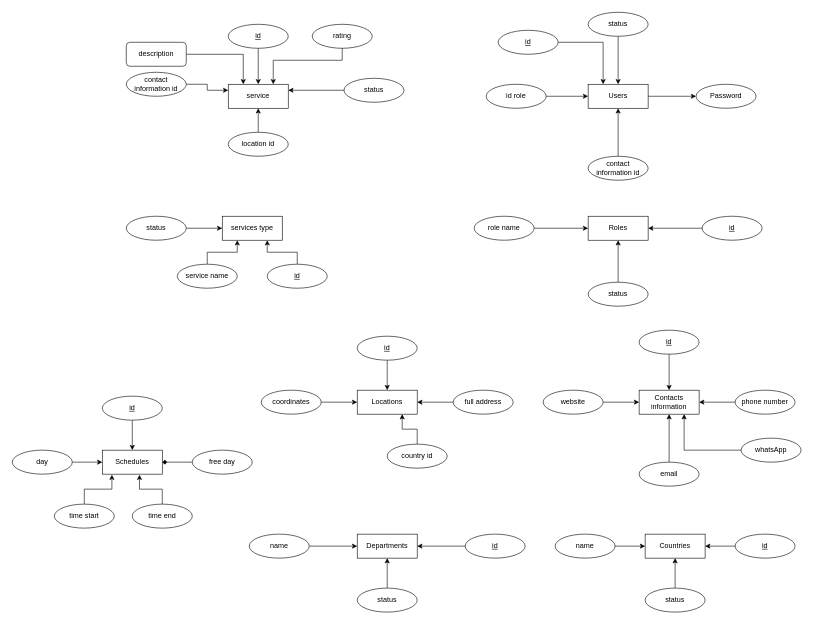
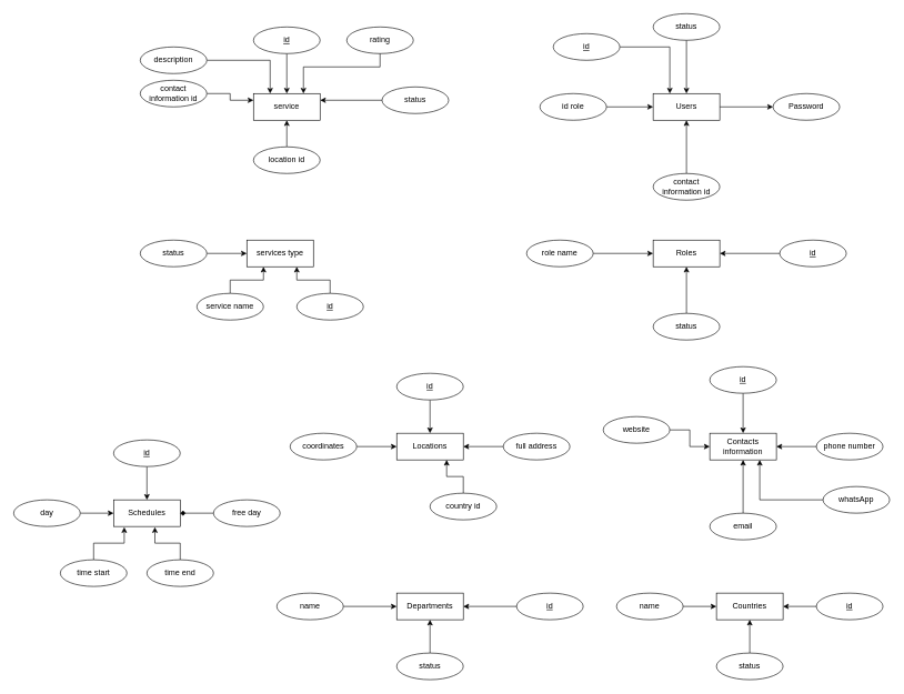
  <mxCell id="0" />
  <mxCell id="1" parent="0" />
  <mxCell id="2" value="service" style="whiteSpace=wrap;html=1;align=center;" parent="1" vertex="1"><mxGeometry x="380" y="140" width="100" height="40" as="geometry" /></mxCell>
  <mxCell id="3" value="" style="line;strokeWidth=1;rotatable=0;dashed=0;labelPosition=right;align=left;verticalAlign=middle;spacingTop=0;spacingLeft=6;points=[];portConstraint=eastwest;" parent="1" vertex="1"><mxGeometry x="420" y="240" width="80" as="geometry" /></mxCell>
  <mxCell id="4" style="edgeStyle=orthogonalEdgeStyle;rounded=0;orthogonalLoop=1;jettySize=auto;html=1;" parent="1" source="5" target="2" edge="1"><mxGeometry relative="1" as="geometry" /></mxCell>
  <mxCell id="5" value="id" style="ellipse;whiteSpace=wrap;html=1;align=center;fontStyle=4;" parent="1" vertex="1"><mxGeometry x="380" y="40" width="100" height="40" as="geometry" /></mxCell>
  <mxCell id="6" style="edgeStyle=orthogonalEdgeStyle;rounded=0;orthogonalLoop=1;jettySize=auto;html=1;entryX=0.75;entryY=0;entryDx=0;entryDy=0;exitX=0;exitY=0.5;exitDx=0;exitDy=0;" parent="1" source="7" target="2" edge="1"><mxGeometry relative="1" as="geometry"><Array as="points"><mxPoint x="570" y="100" /><mxPoint x="455" y="100" /></Array></mxGeometry></mxCell>
  <mxCell id="7" value="rating" style="ellipse;whiteSpace=wrap;html=1;align=center;" parent="1" vertex="1"><mxGeometry x="520" y="40" width="100" height="40" as="geometry" /></mxCell>
  <mxCell id="8" style="edgeStyle=orthogonalEdgeStyle;rounded=0;orthogonalLoop=1;jettySize=auto;html=1;entryX=0;entryY=0.25;entryDx=0;entryDy=0;" parent="1" source="9" target="2" edge="1"><mxGeometry relative="1" as="geometry" /></mxCell>
  <mxCell id="9" value="contact information id" style="ellipse;whiteSpace=wrap;html=1;align=center;" parent="1" vertex="1"><mxGeometry x="210" y="120" width="100" height="40" as="geometry" /></mxCell>
  <mxCell id="10" style="edgeStyle=orthogonalEdgeStyle;rounded=0;orthogonalLoop=1;jettySize=auto;html=1;entryX=0.25;entryY=0;entryDx=0;entryDy=0;" parent="1" source="11" target="2" edge="1"><mxGeometry relative="1" as="geometry" /></mxCell>
- <mxCell id="11" value="description" style="whiteSpace=wrap;html=1;align=center;rounded=1;" parent="1" vertex="1"><mxGeometry x="210" y="70" width="100" height="40" as="geometry" /></mxCell>
+ <mxCell id="11" value="description" style="ellipse;whiteSpace=wrap;html=1;align=center;" parent="1" vertex="1"><mxGeometry x="210" y="70" width="100" height="40" as="geometry" /></mxCell>
  <mxCell id="12" style="edgeStyle=orthogonalEdgeStyle;rounded=0;orthogonalLoop=1;jettySize=auto;html=1;entryX=0.25;entryY=1;entryDx=0;entryDy=0;" parent="1" source="13" target="18" edge="1"><mxGeometry relative="1" as="geometry"><mxPoint x="375" y="380" as="targetPoint" /></mxGeometry></mxCell>
  <mxCell id="13" value="service name" style="ellipse;whiteSpace=wrap;html=1;align=center;" parent="1" vertex="1"><mxGeometry x="295" y="440" width="100" height="40" as="geometry" /></mxCell>
  <mxCell id="14" style="edgeStyle=orthogonalEdgeStyle;rounded=0;orthogonalLoop=1;jettySize=auto;html=1;entryX=0.75;entryY=1;entryDx=0;entryDy=0;" parent="1" source="15" target="18" edge="1"><mxGeometry relative="1" as="geometry"><mxPoint x="475" y="380" as="targetPoint" /></mxGeometry></mxCell>
  <mxCell id="15" value="id" style="ellipse;whiteSpace=wrap;html=1;align=center;fontStyle=4;" parent="1" vertex="1"><mxGeometry x="445" y="440" width="100" height="40" as="geometry" /></mxCell>
  <mxCell id="16" style="edgeStyle=orthogonalEdgeStyle;rounded=0;orthogonalLoop=1;jettySize=auto;html=1;entryX=0.5;entryY=1;entryDx=0;entryDy=0;" parent="1" source="17" target="2" edge="1"><mxGeometry relative="1" as="geometry" /></mxCell>
  <mxCell id="17" value="location id" style="ellipse;whiteSpace=wrap;html=1;align=center;" parent="1" vertex="1"><mxGeometry x="380" y="220" width="100" height="40" as="geometry" /></mxCell>
  <mxCell id="18" value="services type" style="whiteSpace=wrap;html=1;align=center;" parent="1" vertex="1"><mxGeometry x="370" y="360" width="100" height="40" as="geometry" /></mxCell>
  <mxCell id="19" style="edgeStyle=orthogonalEdgeStyle;rounded=0;orthogonalLoop=1;jettySize=auto;html=1;entryX=1;entryY=0.25;entryDx=0;entryDy=0;" parent="1" source="20" target="2" edge="1"><mxGeometry relative="1" as="geometry" /></mxCell>
  <mxCell id="20" value="status" style="ellipse;whiteSpace=wrap;html=1;align=center;" parent="1" vertex="1"><mxGeometry x="573" y="130" width="100" height="40" as="geometry" /></mxCell>
  <mxCell id="21" style="edgeStyle=orthogonalEdgeStyle;rounded=0;orthogonalLoop=1;jettySize=auto;html=1;entryX=0;entryY=0.5;entryDx=0;entryDy=0;" parent="1" source="22" target="18" edge="1"><mxGeometry relative="1" as="geometry" /></mxCell>
  <mxCell id="22" value="status" style="ellipse;whiteSpace=wrap;html=1;align=center;" parent="1" vertex="1"><mxGeometry x="210" y="360" width="100" height="40" as="geometry" /></mxCell>
  <mxCell id="23" value="" style="edgeStyle=orthogonalEdgeStyle;rounded=0;orthogonalLoop=1;jettySize=auto;html=1;" parent="1" source="24" target="27" edge="1"><mxGeometry relative="1" as="geometry" /></mxCell>
  <mxCell id="24" value="Users" style="whiteSpace=wrap;html=1;align=center;" parent="1" vertex="1"><mxGeometry x="980" y="140" width="100" height="40" as="geometry" /></mxCell>
  <mxCell id="25" value="" style="edgeStyle=orthogonalEdgeStyle;rounded=0;orthogonalLoop=1;jettySize=auto;html=1;" parent="1" source="26" target="24" edge="1"><mxGeometry relative="1" as="geometry" /></mxCell>
  <mxCell id="26" value="contact information id" style="ellipse;whiteSpace=wrap;html=1;align=center;" parent="1" vertex="1"><mxGeometry x="980" y="260" width="100" height="40" as="geometry" /></mxCell>
  <mxCell id="27" value="Password" style="ellipse;whiteSpace=wrap;html=1;align=center;" parent="1" vertex="1"><mxGeometry x="1160" y="140" width="100" height="40" as="geometry" /></mxCell>
  <mxCell id="28" value="" style="edgeStyle=orthogonalEdgeStyle;rounded=0;orthogonalLoop=1;jettySize=auto;html=1;" parent="1" source="29" target="24" edge="1"><mxGeometry relative="1" as="geometry" /></mxCell>
  <mxCell id="29" value="status" style="ellipse;whiteSpace=wrap;html=1;align=center;" parent="1" vertex="1"><mxGeometry x="980" y="20" width="100" height="40" as="geometry" /></mxCell>
  <mxCell id="30" value="" style="edgeStyle=orthogonalEdgeStyle;rounded=0;orthogonalLoop=1;jettySize=auto;html=1;" parent="1" source="31" target="24" edge="1"><mxGeometry relative="1" as="geometry" /></mxCell>
  <mxCell id="31" value="id role" style="ellipse;whiteSpace=wrap;html=1;align=center;" parent="1" vertex="1"><mxGeometry x="810" y="140" width="100" height="40" as="geometry" /></mxCell>
  <mxCell id="32" style="edgeStyle=orthogonalEdgeStyle;rounded=0;orthogonalLoop=1;jettySize=auto;html=1;entryX=0.25;entryY=0;entryDx=0;entryDy=0;" parent="1" source="33" target="24" edge="1"><mxGeometry relative="1" as="geometry" /></mxCell>
  <mxCell id="33" value="id" style="ellipse;whiteSpace=wrap;html=1;align=center;fontStyle=4;" parent="1" vertex="1"><mxGeometry x="830" y="50" width="100" height="40" as="geometry" /></mxCell>
  <mxCell id="34" value="Roles" style="whiteSpace=wrap;html=1;align=center;" parent="1" vertex="1"><mxGeometry x="980" y="360" width="100" height="40" as="geometry" /></mxCell>
  <mxCell id="35" value="" style="edgeStyle=orthogonalEdgeStyle;rounded=0;orthogonalLoop=1;jettySize=auto;html=1;" parent="1" source="36" target="34" edge="1"><mxGeometry relative="1" as="geometry" /></mxCell>
  <mxCell id="36" value="role name" style="ellipse;whiteSpace=wrap;html=1;align=center;" parent="1" vertex="1"><mxGeometry x="790" y="360" width="100" height="40" as="geometry" /></mxCell>
  <mxCell id="37" value="" style="edgeStyle=orthogonalEdgeStyle;rounded=0;orthogonalLoop=1;jettySize=auto;html=1;" parent="1" source="38" target="34" edge="1"><mxGeometry relative="1" as="geometry" /></mxCell>
  <mxCell id="38" value="status" style="ellipse;whiteSpace=wrap;html=1;align=center;" parent="1" vertex="1"><mxGeometry x="980" y="470" width="100" height="40" as="geometry" /></mxCell>
  <mxCell id="39" value="" style="edgeStyle=orthogonalEdgeStyle;rounded=0;orthogonalLoop=1;jettySize=auto;html=1;" parent="1" source="40" target="34" edge="1"><mxGeometry relative="1" as="geometry" /></mxCell>
  <mxCell id="40" value="id" style="ellipse;whiteSpace=wrap;html=1;align=center;fontStyle=4;" parent="1" vertex="1"><mxGeometry x="1170" y="360" width="100" height="40" as="geometry" /></mxCell>
  <mxCell id="41" value="Contacts information" style="whiteSpace=wrap;html=1;align=center;" parent="1" vertex="1"><mxGeometry x="1065" y="650" width="100" height="40" as="geometry" /></mxCell>
  <mxCell id="42" value="" style="edgeStyle=orthogonalEdgeStyle;rounded=0;orthogonalLoop=1;jettySize=auto;html=1;" parent="1" source="43" target="41" edge="1"><mxGeometry relative="1" as="geometry" /></mxCell>
  <mxCell id="43" value="id" style="ellipse;whiteSpace=wrap;html=1;align=center;fontStyle=4;" parent="1" vertex="1"><mxGeometry x="1065" y="550" width="100" height="40" as="geometry" /></mxCell>
  <mxCell id="44" value="" style="edgeStyle=orthogonalEdgeStyle;rounded=0;orthogonalLoop=1;jettySize=auto;html=1;" parent="1" source="45" target="41" edge="1"><mxGeometry relative="1" as="geometry" /></mxCell>
  <mxCell id="45" value="email" style="ellipse;whiteSpace=wrap;html=1;align=center;" parent="1" vertex="1"><mxGeometry x="1065" y="770" width="100" height="40" as="geometry" /></mxCell>
  <mxCell id="46" value="" style="edgeStyle=orthogonalEdgeStyle;rounded=0;orthogonalLoop=1;jettySize=auto;html=1;" parent="1" source="47" target="41" edge="1"><mxGeometry relative="1" as="geometry" /></mxCell>
  <mxCell id="47" value="phone number" style="ellipse;whiteSpace=wrap;html=1;align=center;" parent="1" vertex="1"><mxGeometry x="1225" y="650" width="100" height="40" as="geometry" /></mxCell>
  <mxCell id="48" style="edgeStyle=orthogonalEdgeStyle;rounded=0;orthogonalLoop=1;jettySize=auto;html=1;entryX=0.75;entryY=1;entryDx=0;entryDy=0;" parent="1" source="49" target="41" edge="1"><mxGeometry relative="1" as="geometry" /></mxCell>
  <mxCell id="49" value="whatsApp" style="ellipse;whiteSpace=wrap;html=1;align=center;" parent="1" vertex="1"><mxGeometry x="1235" y="730" width="100" height="40" as="geometry" /></mxCell>
  <mxCell id="50" value="" style="edgeStyle=orthogonalEdgeStyle;rounded=0;orthogonalLoop=1;jettySize=auto;html=1;" parent="1" source="51" target="41" edge="1"><mxGeometry relative="1" as="geometry" /></mxCell>
- <mxCell id="51" value="website" style="ellipse;whiteSpace=wrap;html=1;align=center;" parent="1" vertex="1"><mxGeometry x="905" y="650" width="100" height="40" as="geometry" /></mxCell>
+ <mxCell id="51" value="website" style="ellipse;whiteSpace=wrap;html=1;align=center;" parent="1" vertex="1"><mxGeometry x="905" y="625" width="100" height="40" as="geometry" /></mxCell>
  <mxCell id="52" value="Locations" style="whiteSpace=wrap;html=1;align=center;" parent="1" vertex="1"><mxGeometry x="595" y="650" width="100" height="40" as="geometry" /></mxCell>
  <mxCell id="53" value="" style="edgeStyle=orthogonalEdgeStyle;rounded=0;orthogonalLoop=1;jettySize=auto;html=1;" parent="1" source="54" target="52" edge="1"><mxGeometry relative="1" as="geometry" /></mxCell>
  <mxCell id="54" value="full address" style="ellipse;whiteSpace=wrap;html=1;align=center;" parent="1" vertex="1"><mxGeometry x="755" y="650" width="100" height="40" as="geometry" /></mxCell>
  <mxCell id="55" value="" style="edgeStyle=orthogonalEdgeStyle;rounded=0;orthogonalLoop=1;jettySize=auto;html=1;" parent="1" source="56" target="52" edge="1"><mxGeometry relative="1" as="geometry" /></mxCell>
  <mxCell id="56" value="id" style="ellipse;whiteSpace=wrap;html=1;align=center;fontStyle=4;" parent="1" vertex="1"><mxGeometry x="595" y="560" width="100" height="40" as="geometry" /></mxCell>
  <mxCell id="57" value="" style="edgeStyle=orthogonalEdgeStyle;rounded=0;orthogonalLoop=1;jettySize=auto;html=1;" parent="1" source="58" target="52" edge="1"><mxGeometry relative="1" as="geometry" /></mxCell>
  <mxCell id="58" value="coordinates" style="ellipse;whiteSpace=wrap;html=1;align=center;" parent="1" vertex="1"><mxGeometry x="435" y="650" width="100" height="40" as="geometry" /></mxCell>
  <mxCell id="59" value="" style="edgeStyle=orthogonalEdgeStyle;rounded=0;orthogonalLoop=1;jettySize=auto;html=1;entryX=0.75;entryY=1;entryDx=0;entryDy=0;" parent="1" source="60" target="52" edge="1"><mxGeometry relative="1" as="geometry" /></mxCell>
  <mxCell id="60" value="country id" style="ellipse;whiteSpace=wrap;html=1;align=center;" parent="1" vertex="1"><mxGeometry x="645" y="740" width="100" height="40" as="geometry" /></mxCell>
  <mxCell id="61" value="Departments" style="whiteSpace=wrap;html=1;align=center;" parent="1" vertex="1"><mxGeometry x="595" y="890" width="100" height="40" as="geometry" /></mxCell>
  <mxCell id="62" value="" style="edgeStyle=orthogonalEdgeStyle;rounded=0;orthogonalLoop=1;jettySize=auto;html=1;" parent="1" source="63" target="61" edge="1"><mxGeometry relative="1" as="geometry" /></mxCell>
  <mxCell id="63" value="name" style="ellipse;whiteSpace=wrap;html=1;align=center;" parent="1" vertex="1"><mxGeometry x="415" y="890" width="100" height="40" as="geometry" /></mxCell>
  <mxCell id="64" value="" style="edgeStyle=orthogonalEdgeStyle;rounded=0;orthogonalLoop=1;jettySize=auto;html=1;" parent="1" source="65" target="61" edge="1"><mxGeometry relative="1" as="geometry" /></mxCell>
  <mxCell id="65" value="id" style="ellipse;whiteSpace=wrap;html=1;align=center;fontStyle=4;" parent="1" vertex="1"><mxGeometry x="775" y="890" width="100" height="40" as="geometry" /></mxCell>
  <mxCell id="66" value="" style="edgeStyle=orthogonalEdgeStyle;rounded=0;orthogonalLoop=1;jettySize=auto;html=1;" parent="1" source="67" target="61" edge="1"><mxGeometry relative="1" as="geometry" /></mxCell>
  <mxCell id="67" value="status" style="ellipse;whiteSpace=wrap;html=1;align=center;" parent="1" vertex="1"><mxGeometry x="595" y="980" width="100" height="40" as="geometry" /></mxCell>
  <mxCell id="68" value="Countries" style="whiteSpace=wrap;html=1;align=center;" parent="1" vertex="1"><mxGeometry x="1075" y="890" width="100" height="40" as="geometry" /></mxCell>
  <mxCell id="69" value="" style="edgeStyle=orthogonalEdgeStyle;rounded=0;orthogonalLoop=1;jettySize=auto;html=1;" parent="1" source="70" target="68" edge="1"><mxGeometry relative="1" as="geometry" /></mxCell>
  <mxCell id="70" value="name" style="ellipse;whiteSpace=wrap;html=1;align=center;" parent="1" vertex="1"><mxGeometry x="925" y="890" width="100" height="40" as="geometry" /></mxCell>
  <mxCell id="71" value="" style="edgeStyle=orthogonalEdgeStyle;rounded=0;orthogonalLoop=1;jettySize=auto;html=1;" parent="1" source="72" target="68" edge="1"><mxGeometry relative="1" as="geometry" /></mxCell>
  <mxCell id="72" value="status" style="ellipse;whiteSpace=wrap;html=1;align=center;" parent="1" vertex="1"><mxGeometry x="1075" y="980" width="100" height="40" as="geometry" /></mxCell>
  <mxCell id="73" value="" style="edgeStyle=orthogonalEdgeStyle;rounded=0;orthogonalLoop=1;jettySize=auto;html=1;" parent="1" source="74" target="68" edge="1"><mxGeometry relative="1" as="geometry" /></mxCell>
  <mxCell id="74" value="id" style="ellipse;whiteSpace=wrap;html=1;align=center;fontStyle=4;" parent="1" vertex="1"><mxGeometry x="1225" y="890" width="100" height="40" as="geometry" /></mxCell>
  <mxCell id="75" value="Schedules" style="whiteSpace=wrap;html=1;align=center;" parent="1" vertex="1"><mxGeometry x="170" y="750" width="100" height="40" as="geometry" /></mxCell>
  <mxCell id="76" style="edgeStyle=orthogonalEdgeStyle;rounded=0;orthogonalLoop=1;jettySize=auto;html=1;entryX=0.5;entryY=0;entryDx=0;entryDy=0;" parent="1" source="77" target="75" edge="1"><mxGeometry relative="1" as="geometry" /></mxCell>
  <mxCell id="77" value="id" style="ellipse;whiteSpace=wrap;html=1;align=center;fontStyle=4;" parent="1" vertex="1"><mxGeometry x="170" y="660" width="100" height="40" as="geometry" /></mxCell>
  <mxCell id="78" value="" style="edgeStyle=orthogonalEdgeStyle;rounded=0;orthogonalLoop=1;jettySize=auto;html=1;" parent="1" source="79" target="75" edge="1"><mxGeometry relative="1" as="geometry" /></mxCell>
  <mxCell id="79" value="day" style="ellipse;whiteSpace=wrap;html=1;align=center;" parent="1" vertex="1"><mxGeometry x="20" y="750" width="100" height="40" as="geometry" /></mxCell>
  <mxCell id="80" style="edgeStyle=orthogonalEdgeStyle;rounded=0;orthogonalLoop=1;jettySize=auto;html=1;entryX=0.16;entryY=1.025;entryDx=0;entryDy=0;entryPerimeter=0;" parent="1" source="81" target="75" edge="1"><mxGeometry relative="1" as="geometry" /></mxCell>
  <mxCell id="81" value="time start" style="ellipse;whiteSpace=wrap;html=1;align=center;" parent="1" vertex="1"><mxGeometry x="90" y="840" width="100" height="40" as="geometry" /></mxCell>
  <mxCell id="82" style="edgeStyle=orthogonalEdgeStyle;rounded=0;orthogonalLoop=1;jettySize=auto;html=1;entryX=0.62;entryY=1.025;entryDx=0;entryDy=0;entryPerimeter=0;" parent="1" source="83" target="75" edge="1"><mxGeometry relative="1" as="geometry" /></mxCell>
  <mxCell id="83" value="time end" style="ellipse;whiteSpace=wrap;html=1;align=center;" parent="1" vertex="1"><mxGeometry x="220" y="840" width="100" height="40" as="geometry" /></mxCell>
  <mxCell id="84" value="" style="edgeStyle=orthogonalEdgeStyle;rounded=0;orthogonalLoop=1;jettySize=auto;html=1;endArrow=diamond;" parent="1" source="85" target="75" edge="1"><mxGeometry relative="1" as="geometry" /></mxCell>
  <mxCell id="85" value="free day" style="ellipse;whiteSpace=wrap;html=1;align=center;" parent="1" vertex="1"><mxGeometry x="320" y="750" width="100" height="40" as="geometry" /></mxCell>
